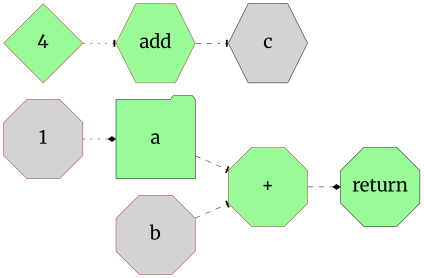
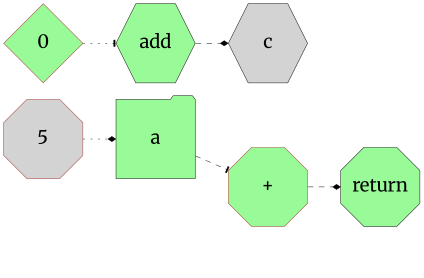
  digraph {
    fontcolor=black
    fontname=Merriweather
    fontsize=20
    rankdir=LR
    node [color=brown fillcolor=palegreen fixedsize=true fontcolor=black fontname=Merriweather fontsize=20 penwidth=0.5 shape=octagon style=filled]
    edge [arrowhead=diamond arrowsize=0.7 fontcolor=black fontname=Merriweather fontsize=20 penwidth=0.5 splines=line style=dashed]
    n1 [height=1.2 label="+" width=1.2]
    return [color=black height=1.2 width=1.2]
    a [color=black height=1.2 shape=folder width=1.2]
-   b [fillcolor=lightgrey height=1.2 width=1.2]
-   add [height=1.2 shape=hexagon width=1.2]
+   add [color=black height=1.2 shape=hexagon width=1.2]
    c [color=black fillcolor=lightgrey height=1.2 shape=hexagon width=1.2]
-   4 [height=1.2 shape=diamond width=1.2]
-   5 [fillcolor=lightgrey height=1.2 width=1.2 label=1]
+   4 [height=1.2 shape=diamond width=1.2 label=0]
+   5 [fillcolor=lightgrey height=1.2 width=1.2]
    n1 -> return
    a -> n1 [arrowhead=tee]
-   b -> n1 [arrowhead=tee]
-   add -> c [arrowhead=tee]
+   add -> c
    4 -> add [arrowhead=tee style=dotted]
    5 -> a [style=dotted]
  }
